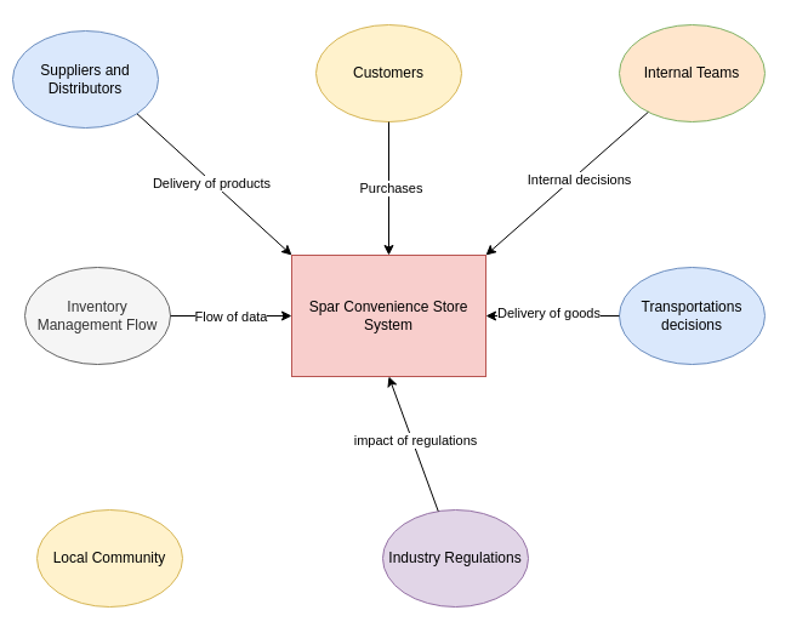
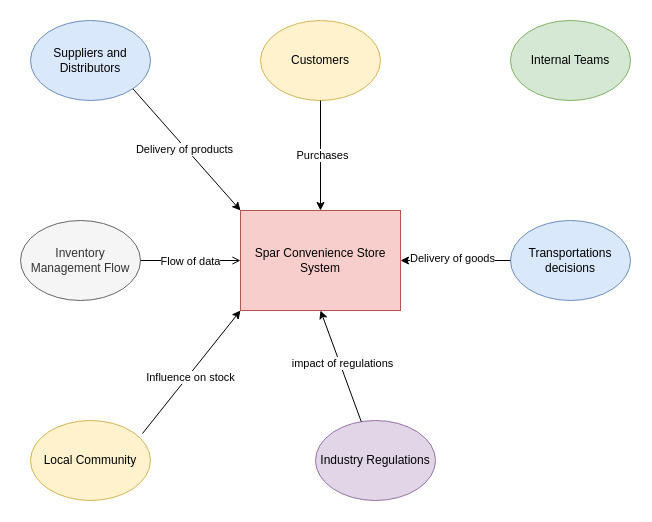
  <mxCell id="0" />
  <mxCell id="1" parent="0" />
  <mxCell id="2" value="Spar Convenience Store System" style="rounded=0;whiteSpace=wrap;html=1;fillColor=#f8cecc;strokeColor=#b85450;" vertex="1" parent="1"><mxGeometry x="240" y="210" width="160" height="100" as="geometry" /></mxCell>
- <mxCell id="3" value="Suppliers and Distributors" style="ellipse;whiteSpace=wrap;html=1;fillColor=#dae8fc;strokeColor=#6c8ebf;" vertex="1" parent="1"><mxGeometry x="10" y="25" width="120" height="80" as="geometry" /></mxCell>
+ <mxCell id="3" value="Suppliers and Distributors" style="ellipse;whiteSpace=wrap;html=1;fillColor=#dae8fc;strokeColor=#6c8ebf;" vertex="1" parent="1"><mxGeometry x="30" y="20" width="120" height="80" as="geometry" /></mxCell>
  <mxCell id="4" value="Customers" style="ellipse;whiteSpace=wrap;html=1;fillColor=#fff2cc;strokeColor=#d6b656;" vertex="1" parent="1"><mxGeometry x="260" y="20" width="120" height="80" as="geometry" /></mxCell>
- <mxCell id="5" value="Internal Teams" style="ellipse;whiteSpace=wrap;html=1;fillColor=#ffe6cc;strokeColor=#82b366;" vertex="1" parent="1"><mxGeometry x="510" y="20" width="120" height="80" as="geometry" /></mxCell>
+ <mxCell id="5" value="Internal Teams" style="ellipse;whiteSpace=wrap;html=1;fillColor=#d5e8d4;strokeColor=#82b366;" vertex="1" parent="1"><mxGeometry x="510" y="20" width="120" height="80" as="geometry" /></mxCell>
  <mxCell id="6" value="Inventory Management Flow" style="ellipse;whiteSpace=wrap;html=1;fillColor=#f5f5f5;fontColor=#333333;strokeColor=#666666;" vertex="1" parent="1"><mxGeometry x="20" y="220" width="120" height="80" as="geometry" /></mxCell>
  <mxCell id="7" value="Local Community" style="ellipse;whiteSpace=wrap;html=1;fillColor=#fff2cc;strokeColor=#d6b656;" vertex="1" parent="1"><mxGeometry x="30" y="420" width="120" height="80" as="geometry" /></mxCell>
  <mxCell id="8" value="Industry Regulations" style="ellipse;whiteSpace=wrap;html=1;fillColor=#e1d5e7;strokeColor=#9673a6;" vertex="1" parent="1"><mxGeometry x="315" y="420" width="120" height="80" as="geometry" /></mxCell>
  <mxCell id="9" value="Transportations decisions" style="ellipse;whiteSpace=wrap;html=1;fillColor=#dae8fc;strokeColor=#6c8ebf;" vertex="1" parent="1"><mxGeometry x="510" y="220" width="120" height="80" as="geometry" /></mxCell>
  <mxCell id="10" value="" style="endArrow=classic;html=1;rounded=0;entryX=0;entryY=0;entryDx=0;entryDy=0;exitX=1;exitY=1;exitDx=0;exitDy=0;" edge="1" parent="1" source="3" target="2"><mxGeometry width="50" height="50" relative="1" as="geometry"><mxPoint x="150" y="130" as="sourcePoint" /><mxPoint x="200" y="80" as="targetPoint" /></mxGeometry></mxCell>
  <mxCell id="11" value="Delivery of products" style="edgeLabel;html=1;align=center;verticalAlign=middle;resizable=0;points=[];" vertex="1" connectable="0" parent="10"><mxGeometry x="-0.03" y="-1" relative="1" as="geometry"><mxPoint as="offset" /></mxGeometry></mxCell>
  <mxCell id="12" value="" style="endArrow=classic;html=1;rounded=0;exitX=0.5;exitY=1;exitDx=0;exitDy=0;entryX=0.5;entryY=0;entryDx=0;entryDy=0;" edge="1" parent="1" source="4" target="2"><mxGeometry width="50" height="50" relative="1" as="geometry"><mxPoint x="280" y="280" as="sourcePoint" /><mxPoint x="330" y="230" as="targetPoint" /></mxGeometry></mxCell>
  <mxCell id="13" value="Purchases" style="edgeLabel;html=1;align=center;verticalAlign=middle;resizable=0;points=[];" vertex="1" connectable="0" parent="12"><mxGeometry x="-0.018" y="1" relative="1" as="geometry"><mxPoint as="offset" /></mxGeometry></mxCell>
- <mxCell id="14" value="" style="endArrow=classic;html=1;rounded=0;entryX=1;entryY=0;entryDx=0;entryDy=0;" edge="1" parent="1" source="5" target="2"><mxGeometry width="50" height="50" relative="1" as="geometry"><mxPoint x="280" y="280" as="sourcePoint" /><mxPoint x="330" y="230" as="targetPoint" /></mxGeometry></mxCell>
- <mxCell id="15" value="Internal decisions" style="edgeLabel;html=1;align=center;verticalAlign=middle;resizable=0;points=[];" vertex="1" connectable="0" parent="14"><mxGeometry x="-0.098" y="4" relative="1" as="geometry"><mxPoint as="offset" /></mxGeometry></mxCell>
- <mxCell id="16" value="" style="endArrow=classic;html=1;rounded=0;exitX=1;exitY=0.5;exitDx=0;exitDy=0;entryX=0;entryY=0.5;entryDx=0;entryDy=0;" edge="1" parent="1" source="6" target="2"><mxGeometry width="50" height="50" relative="1" as="geometry"><mxPoint x="280" y="280" as="sourcePoint" /><mxPoint x="330" y="230" as="targetPoint" /></mxGeometry></mxCell>
+ <mxCell id="16" value="" style="endArrow=open;html=1;rounded=0;exitX=1;exitY=0.5;exitDx=0;exitDy=0;entryX=0;entryY=0.5;entryDx=0;entryDy=0;" edge="1" parent="1" source="6" target="2"><mxGeometry width="50" height="50" relative="1" as="geometry"><mxPoint x="280" y="280" as="sourcePoint" /><mxPoint x="330" y="230" as="targetPoint" /></mxGeometry></mxCell>
  <mxCell id="17" value="Flow of data" style="edgeLabel;html=1;align=center;verticalAlign=middle;resizable=0;points=[];" vertex="1" connectable="0" parent="16"><mxGeometry x="-0.029" relative="1" as="geometry"><mxPoint as="offset" /></mxGeometry></mxCell>
+ <mxCell id="18" value="" style="endArrow=classic;html=1;rounded=0;exitX=0.933;exitY=0.163;exitDx=0;exitDy=0;exitPerimeter=0;entryX=0;entryY=1;entryDx=0;entryDy=0;" edge="1" parent="1" source="7" target="2"><mxGeometry width="50" height="50" relative="1" as="geometry"><mxPoint x="280" y="280" as="sourcePoint" /><mxPoint x="330" y="230" as="targetPoint" /></mxGeometry></mxCell>
+ <mxCell id="19" value="Influence on stock" style="edgeLabel;html=1;align=center;verticalAlign=middle;resizable=0;points=[];" vertex="1" connectable="0" parent="18"><mxGeometry x="-0.058" y="-2" relative="1" as="geometry"><mxPoint as="offset" /></mxGeometry></mxCell>
  <mxCell id="20" value="" style="endArrow=classic;html=1;rounded=0;" edge="1" parent="1" source="8"><mxGeometry width="50" height="50" relative="1" as="geometry"><mxPoint x="280" y="280" as="sourcePoint" /><mxPoint x="320" y="310" as="targetPoint" /></mxGeometry></mxCell>
  <mxCell id="21" value="impact of regulations" style="edgeLabel;html=1;align=center;verticalAlign=middle;resizable=0;points=[];" vertex="1" connectable="0" parent="20"><mxGeometry x="0.044" y="-2" relative="1" as="geometry"><mxPoint as="offset" /></mxGeometry></mxCell>
  <mxCell id="22" value="" style="endArrow=classic;html=1;rounded=0;exitX=0;exitY=0.5;exitDx=0;exitDy=0;entryX=1;entryY=0.5;entryDx=0;entryDy=0;" edge="1" parent="1" source="9" target="2"><mxGeometry width="50" height="50" relative="1" as="geometry"><mxPoint x="280" y="280" as="sourcePoint" /><mxPoint x="330" y="230" as="targetPoint" /></mxGeometry></mxCell>
  <mxCell id="23" value="Delivery of goods" style="edgeLabel;html=1;align=center;verticalAlign=middle;resizable=0;points=[];" vertex="1" connectable="0" parent="22"><mxGeometry x="0.067" y="-3" relative="1" as="geometry"><mxPoint as="offset" /></mxGeometry></mxCell>
